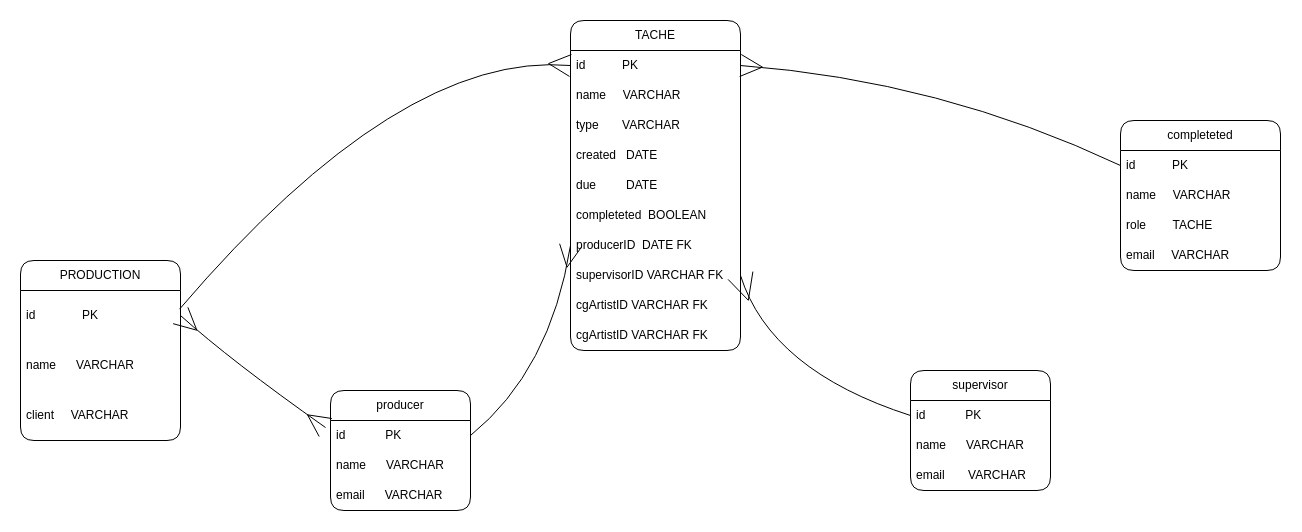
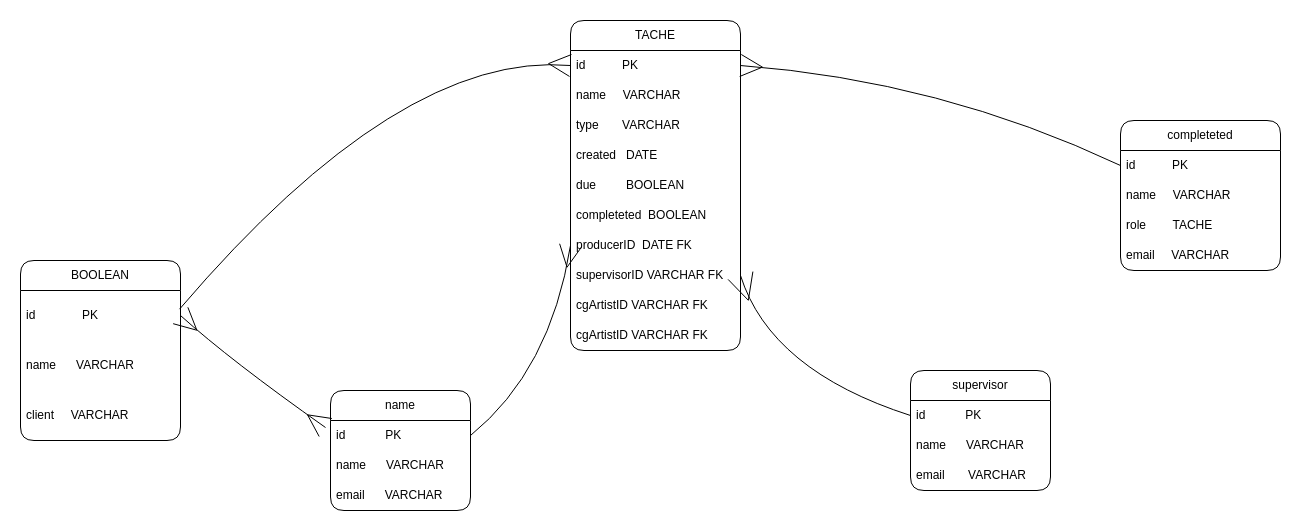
  <mxCell id="0" />
  <mxCell id="1" parent="0" />
- <mxCell id="2" value="PRODUCTION" style="swimlane;fontStyle=0;childLayout=stackLayout;horizontal=1;startSize=30;horizontalStack=0;resizeParent=1;resizeParentMax=0;resizeLast=0;collapsible=1;marginBottom=0;whiteSpace=wrap;html=1;rounded=1;" parent="1" vertex="1"><mxGeometry x="20" y="260" width="160" height="180" as="geometry"><mxRectangle x="100" y="120" width="120" height="30" as="alternateBounds" /></mxGeometry></mxCell>
+ <mxCell id="2" value="BOOLEAN" style="swimlane;fontStyle=0;childLayout=stackLayout;horizontal=1;startSize=30;horizontalStack=0;resizeParent=1;resizeParentMax=0;resizeLast=0;collapsible=1;marginBottom=0;whiteSpace=wrap;html=1;rounded=1;" parent="1" vertex="1"><mxGeometry x="20" y="260" width="160" height="180" as="geometry"><mxRectangle x="100" y="120" width="120" height="30" as="alternateBounds" /></mxGeometry></mxCell>
  <mxCell id="3" value="id&amp;nbsp; &amp;nbsp; &amp;nbsp; &amp;nbsp; &amp;nbsp; &amp;nbsp; &amp;nbsp; PK" style="text;strokeColor=none;fillColor=none;align=left;verticalAlign=middle;spacingLeft=4;spacingRight=4;overflow=hidden;points=[[0,0.5],[1,0.5]];portConstraint=eastwest;rotatable=0;whiteSpace=wrap;html=1;rounded=1;" parent="2" vertex="1"><mxGeometry y="30" width="160" height="50" as="geometry" /></mxCell>
  <mxCell id="4" value="name&amp;nbsp; &amp;nbsp; &amp;nbsp; VARCHAR" style="text;strokeColor=none;fillColor=none;align=left;verticalAlign=middle;spacingLeft=4;spacingRight=4;overflow=hidden;points=[[0,0.5],[1,0.5]];portConstraint=eastwest;rotatable=0;whiteSpace=wrap;html=1;rounded=1;" parent="2" vertex="1"><mxGeometry y="80" width="160" height="50" as="geometry" /></mxCell>
  <mxCell id="5" value="client&amp;nbsp; &amp;nbsp; &amp;nbsp;VARCHAR" style="text;strokeColor=none;fillColor=none;align=left;verticalAlign=middle;spacingLeft=4;spacingRight=4;overflow=hidden;points=[[0,0.5],[1,0.5]];portConstraint=eastwest;rotatable=0;whiteSpace=wrap;html=1;rounded=1;" parent="2" vertex="1"><mxGeometry y="130" width="160" height="50" as="geometry" /></mxCell>
  <mxCell id="6" value="TACHE" style="swimlane;fontStyle=0;childLayout=stackLayout;horizontal=1;startSize=30;horizontalStack=0;resizeParent=1;resizeParentMax=0;resizeLast=0;collapsible=1;marginBottom=0;whiteSpace=wrap;html=1;rounded=1;" parent="1" vertex="1"><mxGeometry x="570" y="20" width="170" height="330" as="geometry" /></mxCell>
  <mxCell id="7" value="id&amp;nbsp; &amp;nbsp; &amp;nbsp; &amp;nbsp; &amp;nbsp; &amp;nbsp;PK" style="text;strokeColor=none;fillColor=none;align=left;verticalAlign=middle;spacingLeft=4;spacingRight=4;overflow=hidden;points=[[0,0.5],[1,0.5]];portConstraint=eastwest;rotatable=0;whiteSpace=wrap;html=1;rounded=1;" parent="6" vertex="1"><mxGeometry y="30" width="170" height="30" as="geometry" /></mxCell>
  <mxCell id="8" value="name&amp;nbsp; &amp;nbsp; &amp;nbsp;VARCHAR" style="text;strokeColor=none;fillColor=none;align=left;verticalAlign=middle;spacingLeft=4;spacingRight=4;overflow=hidden;points=[[0,0.5],[1,0.5]];portConstraint=eastwest;rotatable=0;whiteSpace=wrap;html=1;rounded=1;" parent="6" vertex="1"><mxGeometry y="60" width="170" height="30" as="geometry" /></mxCell>
  <mxCell id="9" value="type&amp;nbsp; &amp;nbsp; &amp;nbsp; &amp;nbsp;VARCHAR" style="text;strokeColor=none;fillColor=none;align=left;verticalAlign=middle;spacingLeft=4;spacingRight=4;overflow=hidden;points=[[0,0.5],[1,0.5]];portConstraint=eastwest;rotatable=0;whiteSpace=wrap;html=1;rounded=1;" parent="6" vertex="1"><mxGeometry y="90" width="170" height="30" as="geometry" /></mxCell>
  <mxCell id="10" value="created&amp;nbsp; &amp;nbsp;DATE" style="text;strokeColor=none;fillColor=none;align=left;verticalAlign=middle;spacingLeft=4;spacingRight=4;overflow=hidden;points=[[0,0.5],[1,0.5]];portConstraint=eastwest;rotatable=0;whiteSpace=wrap;html=1;rounded=1;" parent="6" vertex="1"><mxGeometry y="120" width="170" height="30" as="geometry" /></mxCell>
- <mxCell id="11" value="due&amp;nbsp; &amp;nbsp; &amp;nbsp; &amp;nbsp; &amp;nbsp;DATE" style="text;strokeColor=none;fillColor=none;align=left;verticalAlign=middle;spacingLeft=4;spacingRight=4;overflow=hidden;points=[[0,0.5],[1,0.5]];portConstraint=eastwest;rotatable=0;whiteSpace=wrap;html=1;rounded=1;" parent="6" vertex="1"><mxGeometry y="150" width="170" height="30" as="geometry" /></mxCell>
+ <mxCell id="11" value="due&amp;nbsp; &amp;nbsp; &amp;nbsp; &amp;nbsp; &amp;nbsp;BOOLEAN" style="text;strokeColor=none;fillColor=none;align=left;verticalAlign=middle;spacingLeft=4;spacingRight=4;overflow=hidden;points=[[0,0.5],[1,0.5]];portConstraint=eastwest;rotatable=0;whiteSpace=wrap;html=1;rounded=1;" parent="6" vertex="1"><mxGeometry y="150" width="170" height="30" as="geometry" /></mxCell>
  <mxCell id="12" value="completeted&amp;nbsp; BOOLEAN" style="text;strokeColor=none;fillColor=none;align=left;verticalAlign=middle;spacingLeft=4;spacingRight=4;overflow=hidden;points=[[0,0.5],[1,0.5]];portConstraint=eastwest;rotatable=0;whiteSpace=wrap;html=1;rounded=1;" parent="6" vertex="1"><mxGeometry y="180" width="170" height="30" as="geometry" /></mxCell>
  <mxCell id="13" value="producerID&amp;nbsp; DATE FK" style="text;strokeColor=none;fillColor=none;align=left;verticalAlign=middle;spacingLeft=4;spacingRight=4;overflow=hidden;points=[[0,0.5],[1,0.5]];portConstraint=eastwest;rotatable=0;whiteSpace=wrap;html=1;rounded=1;" parent="6" vertex="1"><mxGeometry y="210" width="170" height="30" as="geometry" /></mxCell>
  <mxCell id="14" value="supervisorID VARCHAR FK" style="text;strokeColor=none;fillColor=none;align=left;verticalAlign=middle;spacingLeft=4;spacingRight=4;overflow=hidden;points=[[0,0.5],[1,0.5]];portConstraint=eastwest;rotatable=0;whiteSpace=wrap;html=1;rounded=1;" parent="6" vertex="1"><mxGeometry y="240" width="170" height="30" as="geometry" /></mxCell>
  <mxCell id="15" value="cgArtistID VARCHAR FK" style="text;strokeColor=none;fillColor=none;align=left;verticalAlign=middle;spacingLeft=4;spacingRight=4;overflow=hidden;points=[[0,0.5],[1,0.5]];portConstraint=eastwest;rotatable=0;whiteSpace=wrap;html=1;rounded=1;" parent="6" vertex="1"><mxGeometry y="270" width="170" height="30" as="geometry" /></mxCell>
  <mxCell id="16" value="cgArtistID VARCHAR FK" style="text;strokeColor=none;fillColor=none;align=left;verticalAlign=middle;spacingLeft=4;spacingRight=4;overflow=hidden;points=[[0,0.5],[1,0.5]];portConstraint=eastwest;rotatable=0;whiteSpace=wrap;html=1;rounded=1;" vertex="1" parent="6"><mxGeometry y="300" width="170" height="30" as="geometry" /></mxCell>
  <mxCell id="17" value="completeted" style="swimlane;fontStyle=0;childLayout=stackLayout;horizontal=1;startSize=30;horizontalStack=0;resizeParent=1;resizeParentMax=0;resizeLast=0;collapsible=1;marginBottom=0;whiteSpace=wrap;html=1;rounded=1;" parent="1" vertex="1"><mxGeometry x="1120" y="120" width="160" height="150" as="geometry" /></mxCell>
  <mxCell id="18" value="id&amp;nbsp; &amp;nbsp; &amp;nbsp; &amp;nbsp; &amp;nbsp; &amp;nbsp;PK" style="text;strokeColor=none;fillColor=none;align=left;verticalAlign=middle;spacingLeft=4;spacingRight=4;overflow=hidden;points=[[0,0.5],[1,0.5]];portConstraint=eastwest;rotatable=0;whiteSpace=wrap;html=1;rounded=1;" parent="17" vertex="1"><mxGeometry y="30" width="160" height="30" as="geometry" /></mxCell>
  <mxCell id="19" value="name&amp;nbsp; &amp;nbsp; &amp;nbsp;VARCHAR" style="text;strokeColor=none;fillColor=none;align=left;verticalAlign=middle;spacingLeft=4;spacingRight=4;overflow=hidden;points=[[0,0.5],[1,0.5]];portConstraint=eastwest;rotatable=0;whiteSpace=wrap;html=1;rounded=1;" parent="17" vertex="1"><mxGeometry y="60" width="160" height="30" as="geometry" /></mxCell>
  <mxCell id="20" value="role&amp;nbsp; &amp;nbsp; &amp;nbsp; &amp;nbsp; TACHE" style="text;strokeColor=none;fillColor=none;align=left;verticalAlign=middle;spacingLeft=4;spacingRight=4;overflow=hidden;points=[[0,0.5],[1,0.5]];portConstraint=eastwest;rotatable=0;whiteSpace=wrap;html=1;rounded=1;" parent="17" vertex="1"><mxGeometry y="90" width="160" height="30" as="geometry" /></mxCell>
  <mxCell id="21" value="email&amp;nbsp; &amp;nbsp; &amp;nbsp;VARCHAR" style="text;strokeColor=none;fillColor=none;align=left;verticalAlign=middle;spacingLeft=4;spacingRight=4;overflow=hidden;points=[[0,0.5],[1,0.5]];portConstraint=eastwest;rotatable=0;whiteSpace=wrap;html=1;rounded=1;" parent="17" vertex="1"><mxGeometry y="120" width="160" height="30" as="geometry" /></mxCell>
  <mxCell id="22" value="" style="html=1;startArrow=ERmany;startFill=0;endArrow=none;endFill=0;entryX=0.994;entryY=0.373;entryDx=0;entryDy=0;entryPerimeter=0;exitX=0;exitY=0.5;exitDx=0;exitDy=0;curved=1;startSize=20;" parent="1" source="7" target="3" edge="1"><mxGeometry width="100" relative="1" as="geometry"><mxPoint x="360" y="110" as="sourcePoint" /><mxPoint x="660" y="220" as="targetPoint" /><Array as="points"><mxPoint x="400" y="50" /></Array></mxGeometry></mxCell>
- <mxCell id="23" value="producer" style="swimlane;fontStyle=0;childLayout=stackLayout;horizontal=1;startSize=30;horizontalStack=0;resizeParent=1;resizeParentMax=0;resizeLast=0;collapsible=1;marginBottom=0;whiteSpace=wrap;html=1;rounded=1;" parent="1" vertex="1"><mxGeometry x="330" y="390" width="140" height="120" as="geometry" /></mxCell>
+ <mxCell id="23" value="name" style="swimlane;fontStyle=0;childLayout=stackLayout;horizontal=1;startSize=30;horizontalStack=0;resizeParent=1;resizeParentMax=0;resizeLast=0;collapsible=1;marginBottom=0;whiteSpace=wrap;html=1;rounded=1;" parent="1" vertex="1"><mxGeometry x="330" y="390" width="140" height="120" as="geometry" /></mxCell>
  <mxCell id="24" value="id&amp;nbsp; &amp;nbsp; &amp;nbsp; &amp;nbsp; &amp;nbsp; &amp;nbsp; PK" style="text;strokeColor=none;fillColor=none;align=left;verticalAlign=middle;spacingLeft=4;spacingRight=4;overflow=hidden;points=[[0,0.5],[1,0.5]];portConstraint=eastwest;rotatable=0;whiteSpace=wrap;html=1;rounded=1;" parent="23" vertex="1"><mxGeometry y="30" width="140" height="30" as="geometry" /></mxCell>
  <mxCell id="25" value="name&amp;nbsp; &amp;nbsp; &amp;nbsp; VARCHAR" style="text;strokeColor=none;fillColor=none;align=left;verticalAlign=middle;spacingLeft=4;spacingRight=4;overflow=hidden;points=[[0,0.5],[1,0.5]];portConstraint=eastwest;rotatable=0;whiteSpace=wrap;html=1;rounded=1;" parent="23" vertex="1"><mxGeometry y="60" width="140" height="30" as="geometry" /></mxCell>
  <mxCell id="26" value="email&amp;nbsp; &amp;nbsp; &amp;nbsp; VARCHAR" style="text;strokeColor=none;fillColor=none;align=left;verticalAlign=middle;spacingLeft=4;spacingRight=4;overflow=hidden;points=[[0,0.5],[1,0.5]];portConstraint=eastwest;rotatable=0;whiteSpace=wrap;html=1;rounded=1;" parent="23" vertex="1"><mxGeometry y="90" width="140" height="30" as="geometry" /></mxCell>
  <mxCell id="27" value="" style="endArrow=ERmany;html=1;startArrow=ERmany;startFill=0;exitX=1;exitY=0.5;exitDx=0;exitDy=0;curved=1;endFill=0;startSize=20;targetPerimeterSpacing=1;endSize=20;" parent="1" source="3" edge="1"><mxGeometry width="50" height="50" relative="1" as="geometry"><mxPoint x="380" y="290" as="sourcePoint" /><mxPoint x="325" y="427" as="targetPoint" /><Array as="points"><mxPoint x="230" y="360" /></Array></mxGeometry></mxCell>
  <mxCell id="28" value="" style="endArrow=none;html=1;startArrow=ERmany;startFill=0;exitX=0;exitY=0.5;exitDx=0;exitDy=0;entryX=1;entryY=0.5;entryDx=0;entryDy=0;curved=1;startSize=20;" parent="1" source="13" target="24" edge="1"><mxGeometry width="50" height="50" relative="1" as="geometry"><mxPoint x="590" y="430" as="sourcePoint" /><mxPoint x="820" y="175" as="targetPoint" /><Array as="points"><mxPoint x="550" y="370" /></Array></mxGeometry></mxCell>
  <mxCell id="29" value="supervisor" style="swimlane;fontStyle=0;childLayout=stackLayout;horizontal=1;startSize=30;horizontalStack=0;resizeParent=1;resizeParentMax=0;resizeLast=0;collapsible=1;marginBottom=0;whiteSpace=wrap;html=1;rounded=1;" parent="1" vertex="1"><mxGeometry x="910" y="370" width="140" height="120" as="geometry" /></mxCell>
  <mxCell id="30" value="id&amp;nbsp; &amp;nbsp; &amp;nbsp; &amp;nbsp; &amp;nbsp; &amp;nbsp; PK" style="text;strokeColor=none;fillColor=none;align=left;verticalAlign=middle;spacingLeft=4;spacingRight=4;overflow=hidden;points=[[0,0.5],[1,0.5]];portConstraint=eastwest;rotatable=0;whiteSpace=wrap;html=1;rounded=1;" parent="29" vertex="1"><mxGeometry y="30" width="140" height="30" as="geometry" /></mxCell>
  <mxCell id="31" value="name&amp;nbsp; &amp;nbsp; &amp;nbsp; VARCHAR" style="text;strokeColor=none;fillColor=none;align=left;verticalAlign=middle;spacingLeft=4;spacingRight=4;overflow=hidden;points=[[0,0.5],[1,0.5]];portConstraint=eastwest;rotatable=0;whiteSpace=wrap;html=1;rounded=1;" parent="29" vertex="1"><mxGeometry y="60" width="140" height="30" as="geometry" /></mxCell>
  <mxCell id="32" value="email&amp;nbsp; &amp;nbsp; &amp;nbsp; &amp;nbsp;VARCHAR" style="text;strokeColor=none;fillColor=none;align=left;verticalAlign=middle;spacingLeft=4;spacingRight=4;overflow=hidden;points=[[0,0.5],[1,0.5]];portConstraint=eastwest;rotatable=0;whiteSpace=wrap;html=1;rounded=1;" parent="29" vertex="1"><mxGeometry y="90" width="140" height="30" as="geometry" /></mxCell>
  <mxCell id="33" value="" style="endArrow=none;html=1;exitX=1;exitY=0.5;exitDx=0;exitDy=0;startArrow=ERmany;startFill=0;entryX=0;entryY=0.5;entryDx=0;entryDy=0;curved=1;startSize=20;sourcePerimeterSpacing=-1;" parent="1" source="7" target="18" edge="1"><mxGeometry width="50" height="50" relative="1" as="geometry"><mxPoint x="580" y="250" as="sourcePoint" /><mxPoint x="1060" y="160" as="targetPoint" /><Array as="points"><mxPoint x="940" y="80" /></Array></mxGeometry></mxCell>
  <mxCell id="34" value="" style="endArrow=none;html=1;entryX=0;entryY=0.5;entryDx=0;entryDy=0;startArrow=ERmany;startFill=0;curved=1;startSize=24;" parent="1" target="30" edge="1"><mxGeometry width="50" height="50" relative="1" as="geometry"><mxPoint x="740" y="275" as="sourcePoint" /><mxPoint x="730" y="210" as="targetPoint" /><Array as="points"><mxPoint x="770" y="370" /></Array></mxGeometry></mxCell>
